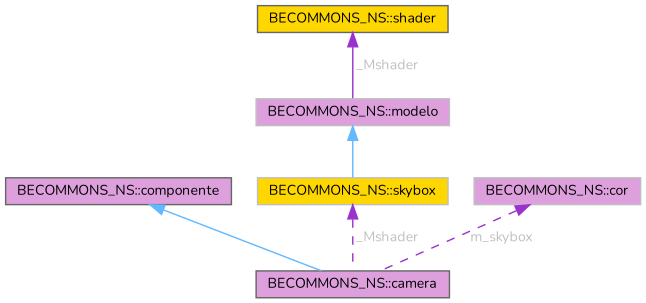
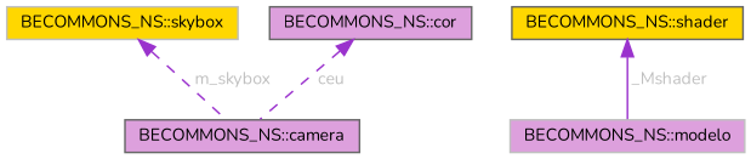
  digraph {
    fontname=Nunito
    node [color=gray40 fillcolor=plum fontname=Nunito fontsize=10 shape=box style=filled]
    edge [color=darkorchid3 dir=back fontname=Nunito fontsize=10 labelfontname=Helvetica labelfontsize=10 style=solid fontcolor=grey]
    n1 [fontcolor=black height=0.2 label="BECOMMONS_NS::camera" width=0.4]
-   n2 [height=0.2 label="BECOMMONS_NS::componente" width=0.4]
    n3 [color=grey75 fillcolor=gold height=0.2 label="BECOMMONS_NS::skybox" width=0.4]
    n4 [color=grey75 height=0.2 label="BECOMMONS_NS::modelo" width=0.4]
    n5 [fillcolor=gold height=0.2 label="BECOMMONS_NS::shader" width=0.4]
-   n6 [color=grey75 height=0.2 label="BECOMMONS_NS::cor" width=0.4]
-   n2 -> n1 [color=steelblue1 fontcolor=""]
-   n3 -> n1 [label=" _Mshader" style=dashed]
-   n4 -> n3 [color=steelblue1 fontcolor=""]
+   n6 [height=0.2 label="BECOMMONS_NS::cor" width=0.4]
+   n3 -> n1 [label=" m_skybox" style=dashed]
    n5 -> n4 [label=" _Mshader"]
-   n6 -> n1 [label=" m_skybox" style=dashed]
+   n6 -> n1 [label=" ceu" style=dashed]
  }
